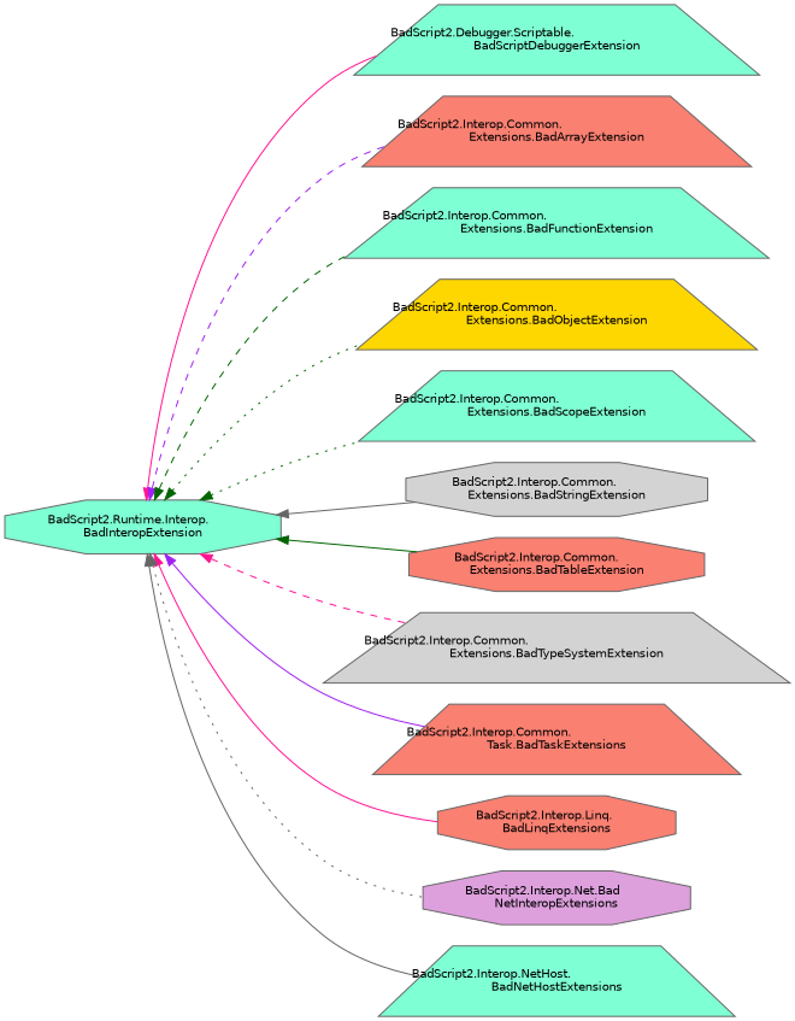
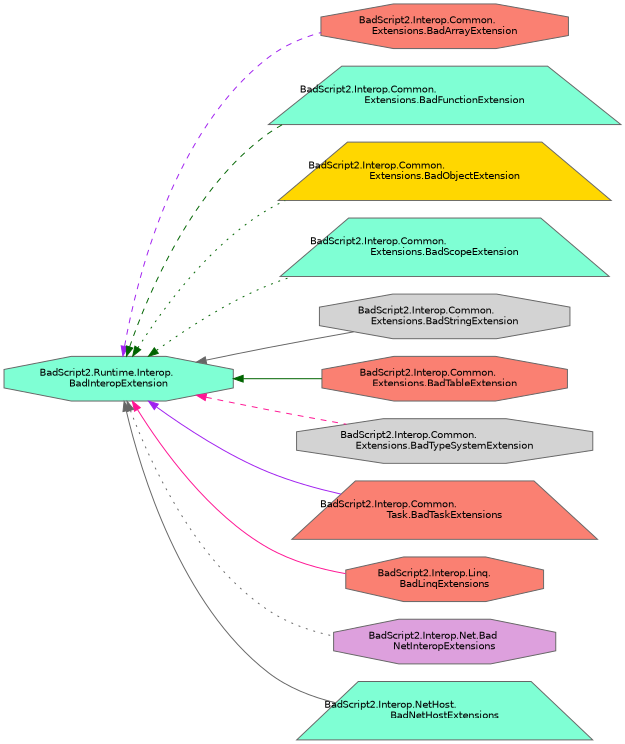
  digraph {
    rankdir=LR
    node [color=grey40 fillcolor=aquamarine fontname=Helvetica fontsize=10 shape=octagon style=filled]
    edge [color=darkgreen dir=back fontname=Helvetica fontsize=10 labelfontname=Helvetica labelfontsize=10 style=solid]
    n1 [height=0.2 label="BadScript2.Runtime.Interop.\lBadInteropExtension" width=0.4]
-   n2 [height=0.2 label="BadScript2.Debugger.Scriptable.\lBadScriptDebuggerExtension" shape=trapezium width=0.4]
-   n3 [fillcolor=salmon height=0.2 label="BadScript2.Interop.Common.\lExtensions.BadArrayExtension" shape=trapezium width=0.4]
+   n3 [fillcolor=salmon height=0.2 label="BadScript2.Interop.Common.\lExtensions.BadArrayExtension" width=0.4]
    n4 [height=0.2 label="BadScript2.Interop.Common.\lExtensions.BadFunctionExtension" shape=trapezium width=0.4]
    n5 [fillcolor=gold height=0.2 label="BadScript2.Interop.Common.\lExtensions.BadObjectExtension" shape=trapezium width=0.4]
    n6 [height=0.2 label="BadScript2.Interop.Common.\lExtensions.BadScopeExtension" shape=trapezium width=0.4]
    n7 [fillcolor=lightgrey height=0.2 label="BadScript2.Interop.Common.\lExtensions.BadStringExtension" width=0.4]
    n8 [fillcolor=salmon height=0.2 label="BadScript2.Interop.Common.\lExtensions.BadTableExtension" width=0.4]
-   n9 [fillcolor=lightgrey height=0.2 label="BadScript2.Interop.Common.\lExtensions.BadTypeSystemExtension" shape=trapezium width=0.4]
+   n9 [fillcolor=lightgrey height=0.2 label="BadScript2.Interop.Common.\lExtensions.BadTypeSystemExtension" width=0.4]
    n10 [fillcolor=salmon height=0.2 label="BadScript2.Interop.Common.\lTask.BadTaskExtensions" shape=trapezium width=0.4]
    n11 [fillcolor=salmon height=0.2 label="BadScript2.Interop.Linq.\lBadLinqExtensions" width=0.4]
    n12 [fillcolor=plum height=0.2 label="BadScript2.Interop.Net.Bad\lNetInteropExtensions" width=0.4]
    n13 [height=0.2 label="BadScript2.Interop.NetHost.\lBadNetHostExtensions" shape=trapezium width=0.4]
-   n1 -> n2 [color=deeppink]
    n1 -> n3 [color=purple style=dashed]
    n1 -> n4 [style=dashed]
    n1 -> n5 [style=dotted]
    n1 -> n6 [style=dotted]
    n1 -> n7 [color=gray40]
    n1 -> n8
    n1 -> n9 [color=deeppink style=dashed]
    n1 -> n10 [color=purple]
    n1 -> n11 [color=deeppink]
    n1 -> n12 [color=gray40 style=dotted]
    n1 -> n13 [color=gray40]
  }
